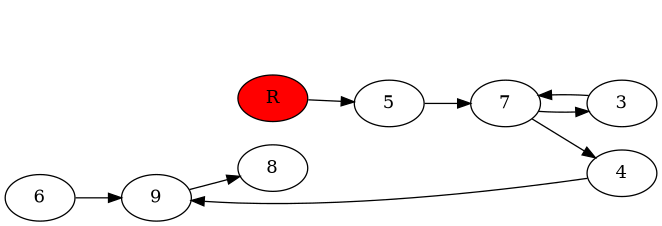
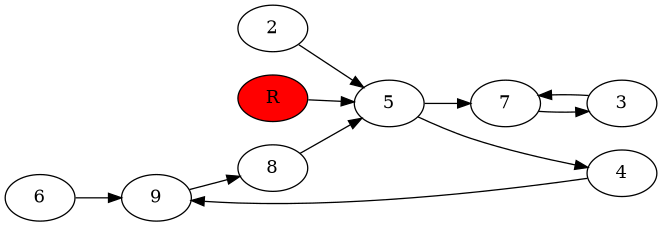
  digraph {
    rankdir=LR
    n1 [label=9]
    8
    5
+   2
    7
    4
    3
    6
    R [fillcolor="#ff0000" style=filled]
    n1 -> 8
+   8 -> 5
    5 -> 7
-   7 -> 4
+   5 -> 4
+   2 -> 5
    7 -> 3
    4 -> n1
    3 -> 7
    6 -> n1
    R -> 5
  }
